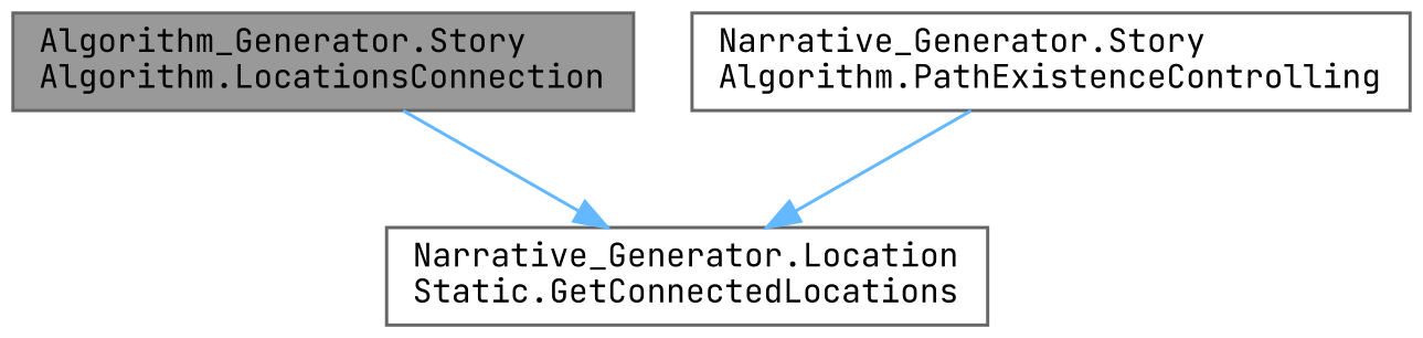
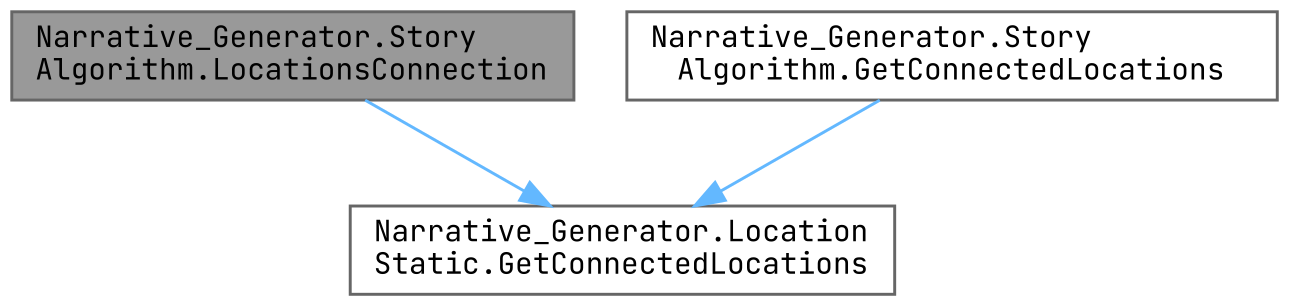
  digraph {
    fontname="JetBrains Mono"
    rankdir=TB
    node [color=grey40 fillcolor=white fontname="JetBrains Mono" fontsize=10 shape=box style=filled]
    edge [color=steelblue1 fontname="JetBrains Mono" fontsize=10 labelfontname=Helvetica labelfontsize=10 style=solid]
-   n1 [color=gray40 fillcolor=grey60 fontcolor=black height=0.2 label="Algorithm_Generator.Story\lAlgorithm.LocationsConnection" width=0.4]
+   n1 [color=gray40 fillcolor=grey60 fontcolor=black height=0.2 label="Narrative_Generator.Story\lAlgorithm.LocationsConnection" width=0.4]
    n2 [height=0.2 label="Narrative_Generator.Location\lStatic.GetConnectedLocations" width=0.4]
-   n3 [height=0.2 label="Narrative_Generator.Story\lAlgorithm.PathExistenceControlling" width=0.4]
+   n3 [height=0.2 label="Narrative_Generator.Story\lAlgorithm.GetConnectedLocations" width=0.4]
    n1 -> n2
    n3 -> n2
  }
